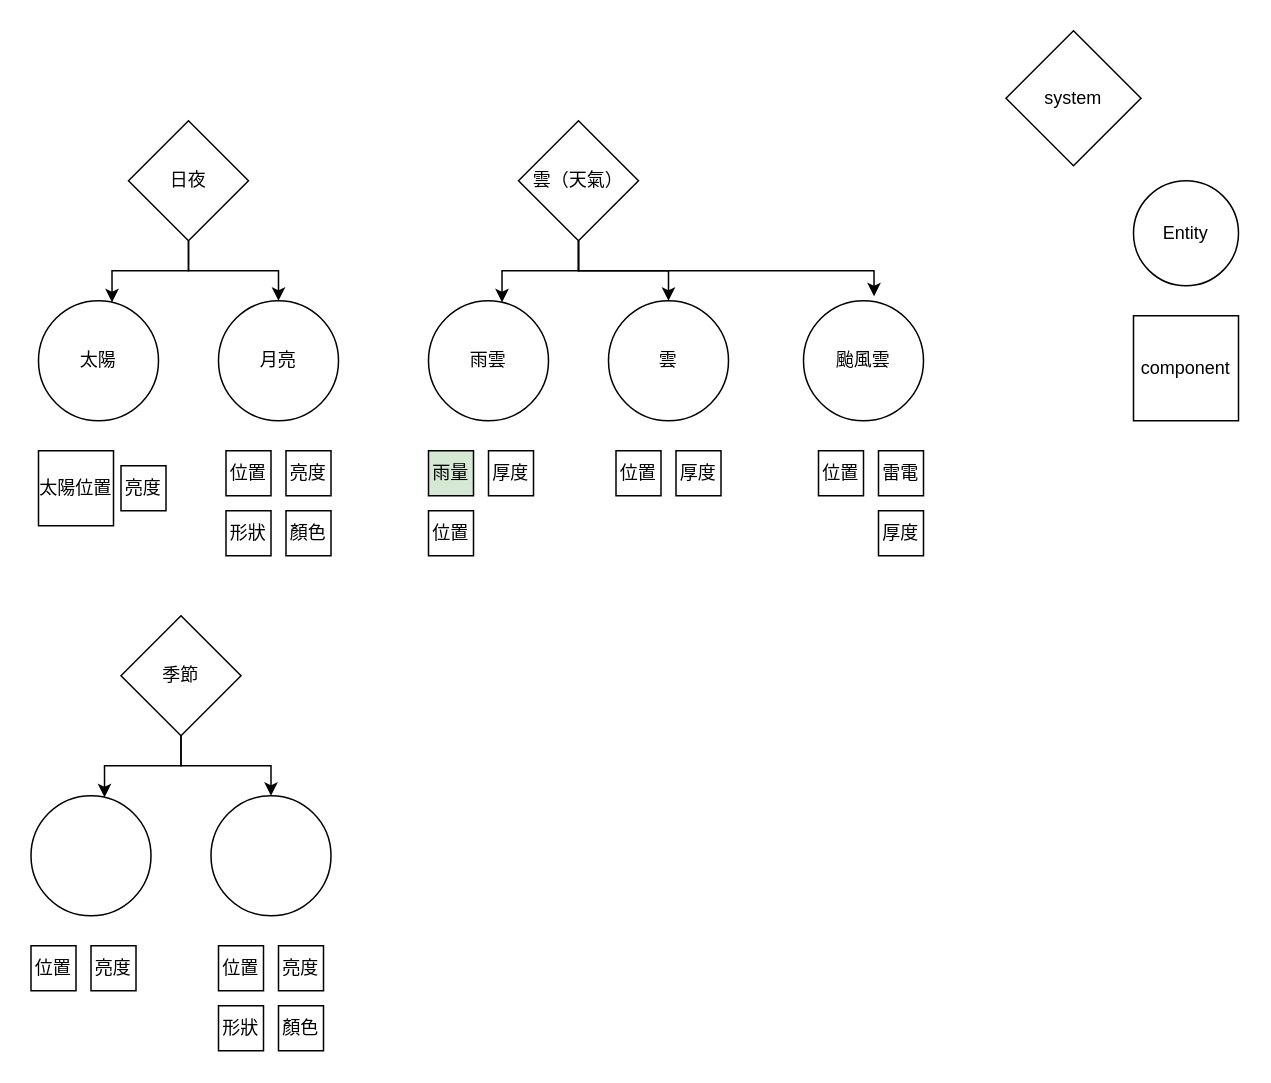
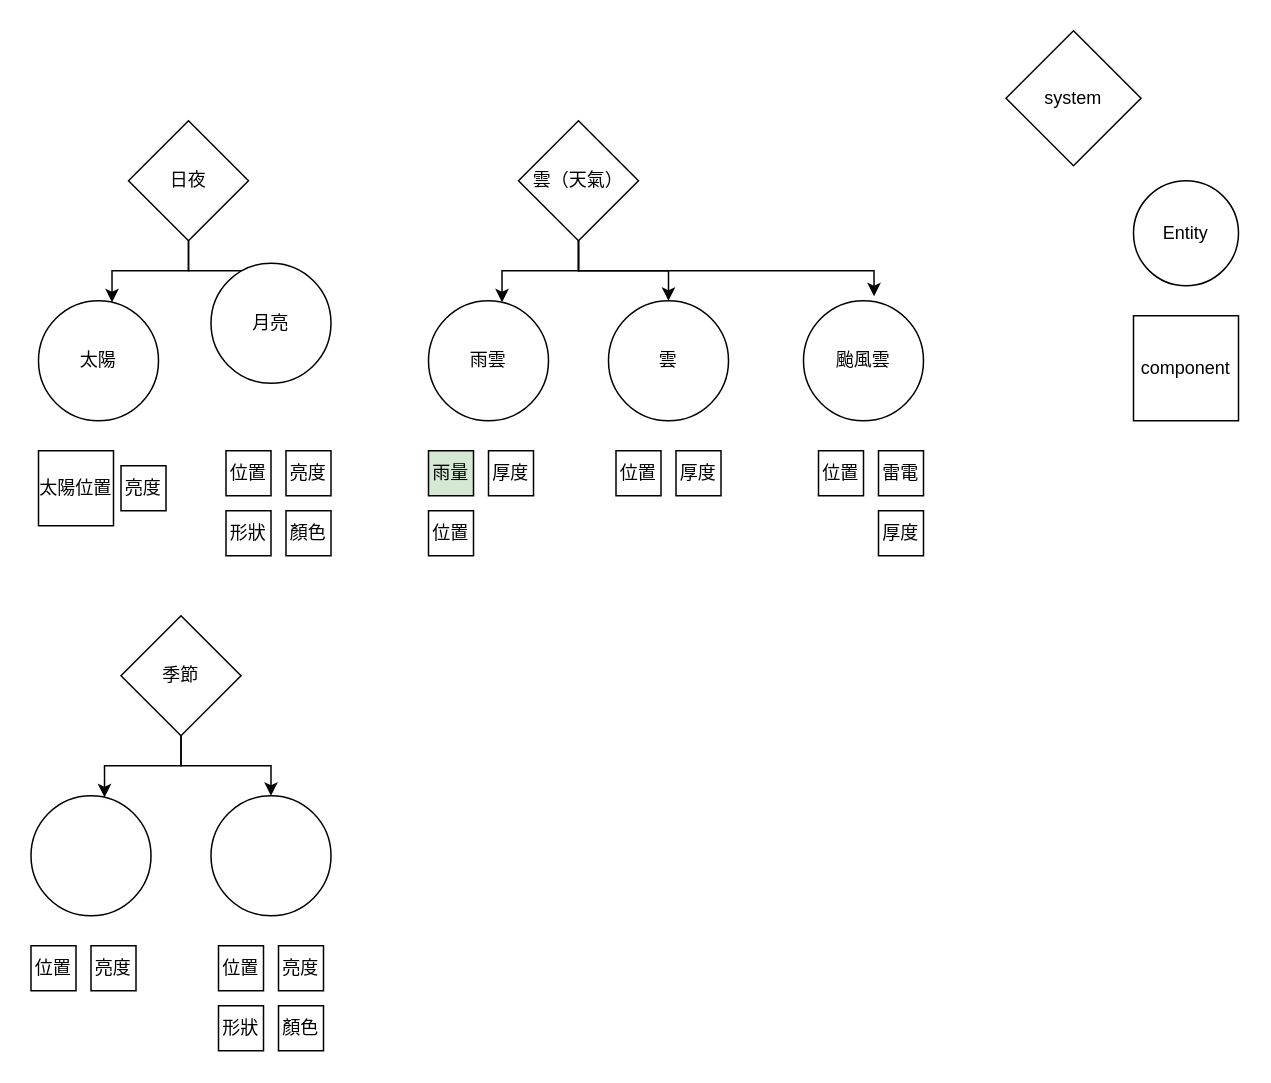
  <mxCell id="0" />
  <mxCell id="1" parent="0" />
  <mxCell id="2" style="edgeStyle=orthogonalEdgeStyle;rounded=0;orthogonalLoop=1;jettySize=auto;html=1;entryX=0.613;entryY=0.013;entryDx=0;entryDy=0;entryPerimeter=0;" edge="1" parent="1" source="4" target="5"><mxGeometry relative="1" as="geometry" /></mxCell>
  <mxCell id="3" style="edgeStyle=orthogonalEdgeStyle;rounded=0;orthogonalLoop=1;jettySize=auto;html=1;entryX=0.5;entryY=0;entryDx=0;entryDy=0;" edge="1" parent="1" source="4" target="6"><mxGeometry relative="1" as="geometry" /></mxCell>
  <mxCell id="4" value="日夜" style="rhombus;whiteSpace=wrap;html=1;" vertex="1" parent="1"><mxGeometry x="85" y="80" width="80" height="80" as="geometry" /></mxCell>
  <mxCell id="5" value="太陽" style="ellipse;whiteSpace=wrap;html=1;aspect=fixed;" vertex="1" parent="1"><mxGeometry x="25" y="200" width="80" height="80" as="geometry" /></mxCell>
- <mxCell id="6" value="月亮" style="ellipse;whiteSpace=wrap;html=1;aspect=fixed;" vertex="1" parent="1"><mxGeometry x="145" y="200" width="80" height="80" as="geometry" /></mxCell>
+ <mxCell id="6" value="月亮" style="ellipse;whiteSpace=wrap;html=1;aspect=fixed;" vertex="1" parent="1"><mxGeometry x="140" y="175" width="80" height="80" as="geometry" /></mxCell>
  <mxCell id="7" value="太陽位置" style="whiteSpace=wrap;html=1;aspect=fixed;" vertex="1" parent="1"><mxGeometry x="25" y="300" width="50" height="50" as="geometry" /></mxCell>
  <mxCell id="8" value="亮度" style="whiteSpace=wrap;html=1;aspect=fixed;" vertex="1" parent="1"><mxGeometry x="80" y="310" width="30" height="30" as="geometry" /></mxCell>
  <mxCell id="9" value="位置" style="whiteSpace=wrap;html=1;aspect=fixed;" vertex="1" parent="1"><mxGeometry x="150" y="300" width="30" height="30" as="geometry" /></mxCell>
  <mxCell id="10" value="亮度" style="whiteSpace=wrap;html=1;aspect=fixed;" vertex="1" parent="1"><mxGeometry x="190" y="300" width="30" height="30" as="geometry" /></mxCell>
  <mxCell id="11" value="形狀" style="whiteSpace=wrap;html=1;aspect=fixed;" vertex="1" parent="1"><mxGeometry x="150" y="340" width="30" height="30" as="geometry" /></mxCell>
  <mxCell id="12" value="顏色" style="whiteSpace=wrap;html=1;aspect=fixed;" vertex="1" parent="1"><mxGeometry x="190" y="340" width="30" height="30" as="geometry" /></mxCell>
  <mxCell id="13" style="edgeStyle=orthogonalEdgeStyle;rounded=0;orthogonalLoop=1;jettySize=auto;html=1;entryX=0.613;entryY=0.013;entryDx=0;entryDy=0;entryPerimeter=0;" edge="1" parent="1" source="16" target="17"><mxGeometry relative="1" as="geometry" /></mxCell>
  <mxCell id="14" style="edgeStyle=orthogonalEdgeStyle;rounded=0;orthogonalLoop=1;jettySize=auto;html=1;entryX=0.5;entryY=0;entryDx=0;entryDy=0;" edge="1" parent="1" source="16" target="18"><mxGeometry relative="1" as="geometry" /></mxCell>
  <mxCell id="15" style="edgeStyle=orthogonalEdgeStyle;rounded=0;orthogonalLoop=1;jettySize=auto;html=1;exitX=0.5;exitY=1;exitDx=0;exitDy=0;entryX=0.588;entryY=-0.037;entryDx=0;entryDy=0;entryPerimeter=0;" edge="1" parent="1" source="16" target="21"><mxGeometry relative="1" as="geometry" /></mxCell>
  <mxCell id="16" value="雲（天氣）" style="rhombus;whiteSpace=wrap;html=1;" vertex="1" parent="1"><mxGeometry x="345" y="80" width="80" height="80" as="geometry" /></mxCell>
  <mxCell id="17" value="雨雲" style="ellipse;whiteSpace=wrap;html=1;aspect=fixed;" vertex="1" parent="1"><mxGeometry x="285" y="200" width="80" height="80" as="geometry" /></mxCell>
  <mxCell id="18" value="雲" style="ellipse;whiteSpace=wrap;html=1;aspect=fixed;" vertex="1" parent="1"><mxGeometry x="405" y="200" width="80" height="80" as="geometry" /></mxCell>
  <mxCell id="19" value="雨量" style="whiteSpace=wrap;html=1;aspect=fixed;fillColor=#d5e8d4;" vertex="1" parent="1"><mxGeometry x="285" y="300" width="30" height="30" as="geometry" /></mxCell>
  <mxCell id="20" value="厚度" style="whiteSpace=wrap;html=1;aspect=fixed;" vertex="1" parent="1"><mxGeometry x="325" y="300" width="30" height="30" as="geometry" /></mxCell>
  <mxCell id="21" value="颱風雲" style="ellipse;whiteSpace=wrap;html=1;aspect=fixed;" vertex="1" parent="1"><mxGeometry x="535" y="200" width="80" height="80" as="geometry" /></mxCell>
  <mxCell id="22" value="位置" style="whiteSpace=wrap;html=1;aspect=fixed;" vertex="1" parent="1"><mxGeometry x="285" y="340" width="30" height="30" as="geometry" /></mxCell>
  <mxCell id="23" value="位置" style="whiteSpace=wrap;html=1;aspect=fixed;" vertex="1" parent="1"><mxGeometry x="410" y="300" width="30" height="30" as="geometry" /></mxCell>
  <mxCell id="24" value="厚度" style="whiteSpace=wrap;html=1;aspect=fixed;" vertex="1" parent="1"><mxGeometry x="450" y="300" width="30" height="30" as="geometry" /></mxCell>
  <mxCell id="25" value="位置" style="whiteSpace=wrap;html=1;aspect=fixed;" vertex="1" parent="1"><mxGeometry x="545" y="300" width="30" height="30" as="geometry" /></mxCell>
  <mxCell id="26" value="雷電" style="whiteSpace=wrap;html=1;aspect=fixed;" vertex="1" parent="1"><mxGeometry x="585" y="300" width="30" height="30" as="geometry" /></mxCell>
  <mxCell id="27" value="厚度" style="whiteSpace=wrap;html=1;aspect=fixed;" vertex="1" parent="1"><mxGeometry x="585" y="340" width="30" height="30" as="geometry" /></mxCell>
  <mxCell id="28" value="component" style="whiteSpace=wrap;html=1;aspect=fixed;" vertex="1" parent="1"><mxGeometry x="755" y="210" width="70" height="70" as="geometry" /></mxCell>
  <mxCell id="29" value="Entity" style="ellipse;whiteSpace=wrap;html=1;aspect=fixed;" vertex="1" parent="1"><mxGeometry x="755" y="120" width="70" height="70" as="geometry" /></mxCell>
  <mxCell id="30" value="system" style="rhombus;whiteSpace=wrap;html=1;" vertex="1" parent="1"><mxGeometry x="670" y="20" width="90" height="90" as="geometry" /></mxCell>
  <mxCell id="31" style="edgeStyle=orthogonalEdgeStyle;rounded=0;orthogonalLoop=1;jettySize=auto;html=1;entryX=0.613;entryY=0.013;entryDx=0;entryDy=0;entryPerimeter=0;" edge="1" parent="1" source="33" target="34"><mxGeometry relative="1" as="geometry" /></mxCell>
  <mxCell id="32" style="edgeStyle=orthogonalEdgeStyle;rounded=0;orthogonalLoop=1;jettySize=auto;html=1;entryX=0.5;entryY=0;entryDx=0;entryDy=0;" edge="1" parent="1" source="33" target="35"><mxGeometry relative="1" as="geometry" /></mxCell>
  <mxCell id="33" value="季節" style="rhombus;whiteSpace=wrap;html=1;" vertex="1" parent="1"><mxGeometry x="80" y="410" width="80" height="80" as="geometry" /></mxCell>
  <mxCell id="34" value="" style="ellipse;whiteSpace=wrap;html=1;aspect=fixed;" vertex="1" parent="1"><mxGeometry x="20" y="530" width="80" height="80" as="geometry" /></mxCell>
  <mxCell id="35" value="" style="ellipse;whiteSpace=wrap;html=1;aspect=fixed;" vertex="1" parent="1"><mxGeometry x="140" y="530" width="80" height="80" as="geometry" /></mxCell>
  <mxCell id="36" value="位置" style="whiteSpace=wrap;html=1;aspect=fixed;" vertex="1" parent="1"><mxGeometry x="20" y="630" width="30" height="30" as="geometry" /></mxCell>
  <mxCell id="37" value="亮度" style="whiteSpace=wrap;html=1;aspect=fixed;" vertex="1" parent="1"><mxGeometry x="60" y="630" width="30" height="30" as="geometry" /></mxCell>
  <mxCell id="38" value="位置" style="whiteSpace=wrap;html=1;aspect=fixed;" vertex="1" parent="1"><mxGeometry x="145" y="630" width="30" height="30" as="geometry" /></mxCell>
  <mxCell id="39" value="亮度" style="whiteSpace=wrap;html=1;aspect=fixed;" vertex="1" parent="1"><mxGeometry x="185" y="630" width="30" height="30" as="geometry" /></mxCell>
  <mxCell id="40" value="形狀" style="whiteSpace=wrap;html=1;aspect=fixed;" vertex="1" parent="1"><mxGeometry x="145" y="670" width="30" height="30" as="geometry" /></mxCell>
  <mxCell id="41" value="顏色" style="whiteSpace=wrap;html=1;aspect=fixed;" vertex="1" parent="1"><mxGeometry x="185" y="670" width="30" height="30" as="geometry" /></mxCell>
